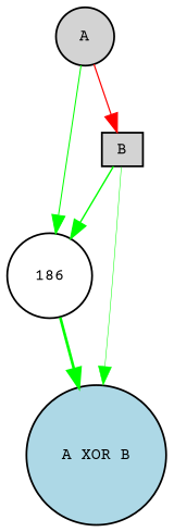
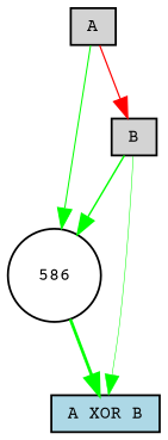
  digraph {
    fontname="Courier Prime"
    node [fillcolor=lightgray fontname="Courier Prime" fontsize=9 shape=box style=filled]
    edge [color=green fontname="Courier Prime" style=solid]
-   A [height=0.2 shape=circle width=0.2]
-   586 [fillcolor=white height=0.2 shape=circle width=0.2 label=186]
+   A [height=0.2 width=0.2]
+   586 [fillcolor=white height=0.2 shape=circle width=0.2]
    B [height=0.2 width=0.2]
-   "A XOR B" [fillcolor=lightblue height=0.2 shape=circle width=0.2]
+   "A XOR B" [fillcolor=lightblue height=0.2 width=0.2]
    A -> 586 [penwidth=0.5750723525254784]
    A -> B [color=red penwidth=0.6732221211749888]
    586 -> "A XOR B" [penwidth=1.494469091901525]
    B -> 586 [penwidth=0.7888728151921055]
    B -> "A XOR B" [penwidth=0.27742922218787613]
  }
